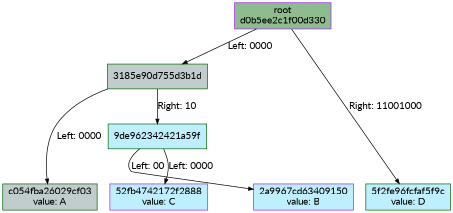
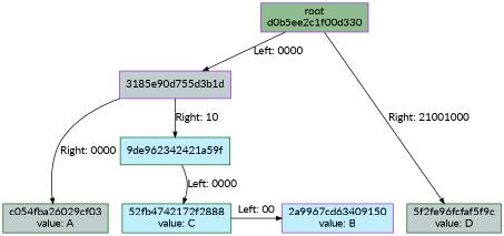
  digraph {
    fontname=Lato
    node [color=darkgreen fillcolor=lightblue1 fontname=Lato ordering=out shape=box style=filled]
    edge [arrowsize=0.7 fontname=Lato nojustify=true]
    n1 [color=purple fillcolor=darkseagreen label="root\nd0b5ee2c1f00d330"]
-   n2 [fillcolor=azure3 label="3185e90d755d3b1d"]
+   n2 [color=purple fillcolor=azure3 label="3185e90d755d3b1d"]
    n3 [fillcolor=azure3 label="c054fba26029cf03\nvalue: A"]
    n4 [color=purple label="2a9967cd63409150\nvalue: B"]
-   n5 [color=purple label="52fb4742172f2888\nvalue: C"]
-   n6 [label="5f2fe96fcfaf5f9c\nvalue: D"]
+   n5 [label="52fb4742172f2888\nvalue: C"]
+   n6 [fillcolor=azure3 label="5f2fe96fcfaf5f9c\nvalue: D"]
    n7 [label="9de962342421a59f"]
    subgraph sub_1 {
      rank=same
      n1
    }
    subgraph sub_2 {
      rank=same
      n2
    }
    subgraph sub_3 {
      rank=same
      n3
      n4
      n5
      n6
    }
    subgraph sub_4 {
      rank=same
      n7
    }
    n1 -> n2 [label="Left: 0000\l"]
-   n1 -> n6 [label="Right: 11001000"]
-   n2 -> n3 [label="Left: 0000"]
+   n1 -> n6 [label="Right: 21001000"]
+   n2 -> n3 [label="Right: 0000"]
    n2 -> n7 [label="Right: 10\l"]
-   n7 -> n4 [label="Left: 00"]
+   n5 -> n4 [label="Left: 00"]
    n7 -> n5 [label="Left: 0000"]
  }
